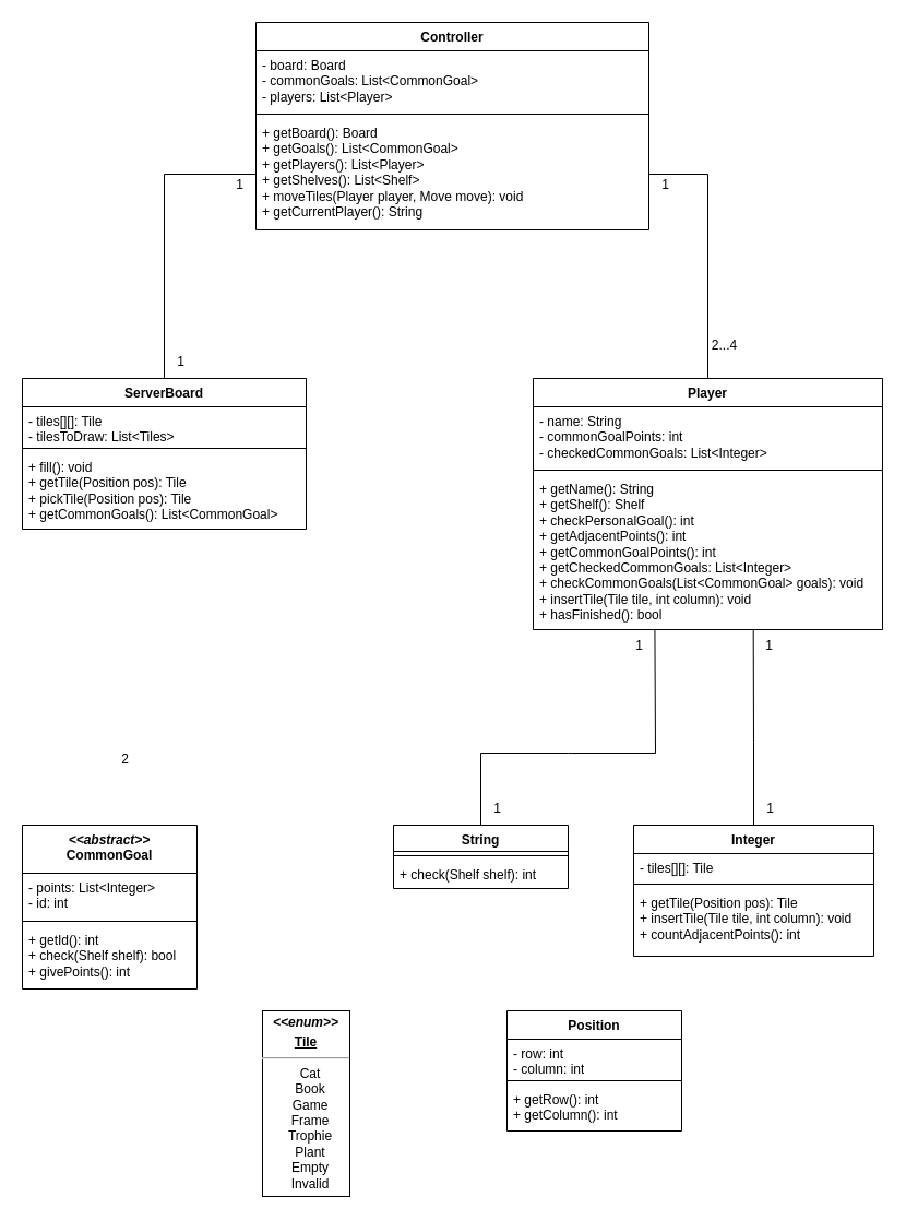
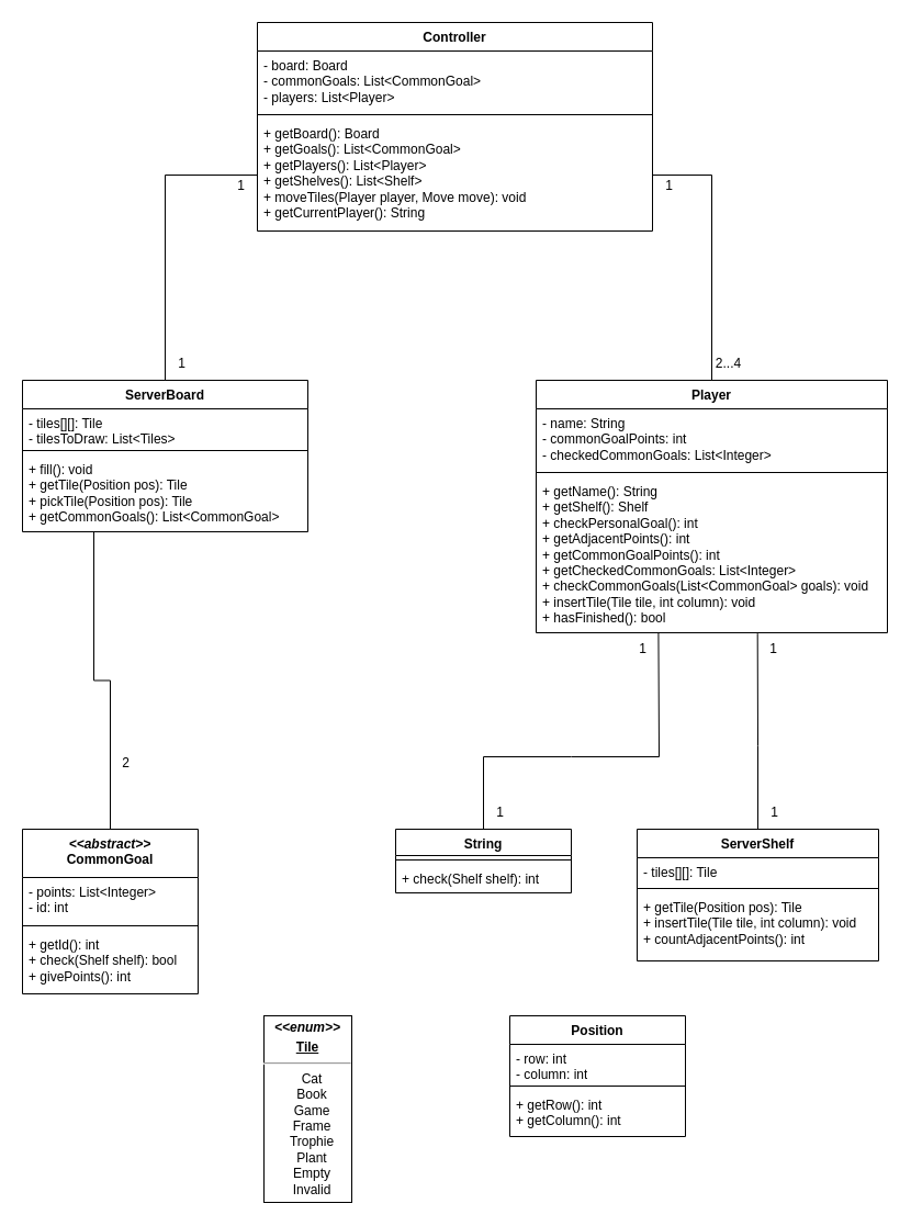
  <mxCell id="0" />
  <mxCell id="1" parent="0" />
  <mxCell id="2" value="Player" style="swimlane;fontStyle=1;align=center;verticalAlign=top;childLayout=stackLayout;horizontal=1;startSize=26;horizontalStack=0;resizeParent=1;resizeParentMax=0;resizeLast=0;collapsible=1;marginBottom=0;whiteSpace=wrap;html=1;" parent="1" vertex="1"><mxGeometry x="488" y="346" width="320" height="230" as="geometry" /></mxCell>
  <mxCell id="3" value="&lt;div&gt;- name: String&lt;/div&gt;&lt;div&gt;- commonGoalPoints: int&lt;/div&gt;&lt;div&gt;- checkedCommonGoals: List&amp;lt;Integer&amp;gt;&lt;br&gt;&lt;/div&gt;" style="text;strokeColor=none;fillColor=none;align=left;verticalAlign=top;spacingLeft=4;spacingRight=4;overflow=hidden;rotatable=0;points=[[0,0.5],[1,0.5]];portConstraint=eastwest;whiteSpace=wrap;html=1;" parent="2" vertex="1"><mxGeometry y="26" width="320" height="54" as="geometry" /></mxCell>
  <mxCell id="4" value="" style="line;strokeWidth=1;fillColor=none;align=left;verticalAlign=middle;spacingTop=-1;spacingLeft=3;spacingRight=3;rotatable=0;labelPosition=right;points=[];portConstraint=eastwest;strokeColor=inherit;" parent="2" vertex="1"><mxGeometry y="80" width="320" height="8" as="geometry" /></mxCell>
  <mxCell id="5" value="&lt;div&gt;+ getName(): String&lt;/div&gt;&lt;div&gt;+ getShelf(): Shelf&lt;/div&gt;&lt;div&gt;+ checkPersonalGoal(): int&lt;br&gt;&lt;/div&gt;&lt;div&gt;+ getAdjacentPoints(): int&lt;/div&gt;&lt;div&gt;+ getCommonGoalPoints(): int&lt;/div&gt;&lt;div&gt;+ getCheckedCommonGoals: List&amp;lt;Integer&amp;gt;&lt;/div&gt;&lt;div&gt;+ checkCommonGoals(List&amp;lt;CommonGoal&amp;gt; goals): void&lt;/div&gt;&lt;div&gt;+ insertTile(Tile tile, int column): void&lt;/div&gt;&lt;div&gt;+ hasFinished(): bool&lt;br&gt;&lt;/div&gt;" style="text;strokeColor=none;fillColor=none;align=left;verticalAlign=top;spacingLeft=4;spacingRight=4;overflow=hidden;rotatable=0;points=[[0,0.5],[1,0.5]];portConstraint=eastwest;whiteSpace=wrap;html=1;" parent="2" vertex="1"><mxGeometry y="88" width="320" height="142" as="geometry" /></mxCell>
+ <mxCell id="6" style="edgeStyle=orthogonalEdgeStyle;rounded=0;orthogonalLoop=1;jettySize=auto;html=1;exitX=0.25;exitY=1;exitDx=0;exitDy=0;entryX=0.5;entryY=0;entryDx=0;entryDy=0;endArrow=none;endFill=0;" parent="1" source="7" target="11" edge="1"><mxGeometry relative="1" as="geometry" /></mxCell>
  <mxCell id="7" value="ServerBoard" style="swimlane;fontStyle=1;align=center;verticalAlign=top;childLayout=stackLayout;horizontal=1;startSize=26;horizontalStack=0;resizeParent=1;resizeParentMax=0;resizeLast=0;collapsible=1;marginBottom=0;whiteSpace=wrap;html=1;" parent="1" vertex="1"><mxGeometry x="20" y="346" width="260" height="138" as="geometry" /></mxCell>
  <mxCell id="8" value="&lt;div&gt;- tiles[][]: Tile&lt;/div&gt;&lt;div&gt;- tilesToDraw: List&amp;lt;Tiles&amp;gt;&lt;/div&gt;" style="text;strokeColor=none;fillColor=none;align=left;verticalAlign=top;spacingLeft=4;spacingRight=4;overflow=hidden;rotatable=0;points=[[0,0.5],[1,0.5]];portConstraint=eastwest;whiteSpace=wrap;html=1;" parent="7" vertex="1"><mxGeometry y="26" width="260" height="34" as="geometry" /></mxCell>
  <mxCell id="9" value="" style="line;strokeWidth=1;fillColor=none;align=left;verticalAlign=middle;spacingTop=-1;spacingLeft=3;spacingRight=3;rotatable=0;labelPosition=right;points=[];portConstraint=eastwest;strokeColor=inherit;" parent="7" vertex="1"><mxGeometry y="60" width="260" height="8" as="geometry" /></mxCell>
  <mxCell id="10" value="&lt;div&gt;+ fill(): void&lt;/div&gt;&lt;div&gt;+ getTile(Position pos): Tile&lt;br&gt;&lt;/div&gt;&lt;div&gt;+ pickTile(Position pos): Tile&lt;/div&gt;&lt;div&gt;+ getCommonGoals(): List&amp;lt;CommonGoal&amp;gt;&lt;br&gt;&lt;/div&gt;&lt;div&gt;&lt;br&gt;&lt;/div&gt;" style="text;strokeColor=none;fillColor=none;align=left;verticalAlign=top;spacingLeft=4;spacingRight=4;overflow=hidden;rotatable=0;points=[[0,0.5],[1,0.5]];portConstraint=eastwest;whiteSpace=wrap;html=1;" parent="7" vertex="1"><mxGeometry y="68" width="260" height="70" as="geometry" /></mxCell>
  <mxCell id="11" value="&lt;div&gt;&lt;i&gt;&amp;lt;&amp;lt;abstract&amp;gt;&amp;gt;&lt;/i&gt;&lt;br&gt;&lt;/div&gt;&lt;div&gt;CommonGoal&lt;br&gt;&lt;/div&gt;" style="swimlane;fontStyle=1;align=center;verticalAlign=top;childLayout=stackLayout;horizontal=1;startSize=44;horizontalStack=0;resizeParent=1;resizeParentMax=0;resizeLast=0;collapsible=1;marginBottom=0;whiteSpace=wrap;html=1;" parent="1" vertex="1"><mxGeometry x="20" y="755" width="160" height="150" as="geometry" /></mxCell>
  <mxCell id="12" value="&lt;div&gt;- points: List&amp;lt;Integer&amp;gt;&lt;/div&gt;&lt;div&gt;- id: int&lt;br&gt;&lt;/div&gt;" style="text;strokeColor=none;fillColor=none;align=left;verticalAlign=top;spacingLeft=4;spacingRight=4;overflow=hidden;rotatable=0;points=[[0,0.5],[1,0.5]];portConstraint=eastwest;whiteSpace=wrap;html=1;" parent="11" vertex="1"><mxGeometry y="44" width="160" height="40" as="geometry" /></mxCell>
  <mxCell id="13" value="" style="line;strokeWidth=1;fillColor=none;align=left;verticalAlign=middle;spacingTop=-1;spacingLeft=3;spacingRight=3;rotatable=0;labelPosition=right;points=[];portConstraint=eastwest;strokeColor=inherit;" parent="11" vertex="1"><mxGeometry y="84" width="160" height="8" as="geometry" /></mxCell>
  <mxCell id="14" value="&lt;div&gt;+ getId(): int&lt;br&gt;&lt;/div&gt;&lt;div&gt;+ check(Shelf shelf): bool&lt;/div&gt;&lt;div&gt;+ givePoints(): int&lt;br&gt;&lt;/div&gt;" style="text;strokeColor=none;fillColor=none;align=left;verticalAlign=top;spacingLeft=4;spacingRight=4;overflow=hidden;rotatable=0;points=[[0,0.5],[1,0.5]];portConstraint=eastwest;whiteSpace=wrap;html=1;" parent="11" vertex="1"><mxGeometry y="92" width="160" height="58" as="geometry" /></mxCell>
- <mxCell id="15" value="Integer" style="swimlane;fontStyle=1;align=center;verticalAlign=top;childLayout=stackLayout;horizontal=1;startSize=26;horizontalStack=0;resizeParent=1;resizeParentMax=0;resizeLast=0;collapsible=1;marginBottom=0;whiteSpace=wrap;html=1;" parent="1" vertex="1"><mxGeometry x="580" y="755" width="220" height="120" as="geometry" /></mxCell>
+ <mxCell id="15" value="ServerShelf" style="swimlane;fontStyle=1;align=center;verticalAlign=top;childLayout=stackLayout;horizontal=1;startSize=26;horizontalStack=0;resizeParent=1;resizeParentMax=0;resizeLast=0;collapsible=1;marginBottom=0;whiteSpace=wrap;html=1;" parent="1" vertex="1"><mxGeometry x="580" y="755" width="220" height="120" as="geometry" /></mxCell>
  <mxCell id="16" value="- tiles[][]: Tile" style="text;strokeColor=none;fillColor=none;align=left;verticalAlign=top;spacingLeft=4;spacingRight=4;overflow=hidden;rotatable=0;points=[[0,0.5],[1,0.5]];portConstraint=eastwest;whiteSpace=wrap;html=1;" parent="15" vertex="1"><mxGeometry y="26" width="220" height="24" as="geometry" /></mxCell>
  <mxCell id="17" value="" style="line;strokeWidth=1;fillColor=none;align=left;verticalAlign=middle;spacingTop=-1;spacingLeft=3;spacingRight=3;rotatable=0;labelPosition=right;points=[];portConstraint=eastwest;strokeColor=inherit;" parent="15" vertex="1"><mxGeometry y="50" width="220" height="8" as="geometry" /></mxCell>
  <mxCell id="18" value="&lt;div&gt;+ getTile(Position pos): Tile&lt;/div&gt;&lt;div&gt;+ insertTile(Tile tile, int column): void&lt;/div&gt;&lt;div&gt;+ countAdjacentPoints(): int&lt;br&gt;&lt;/div&gt;" style="text;strokeColor=none;fillColor=none;align=left;verticalAlign=top;spacingLeft=4;spacingRight=4;overflow=hidden;rotatable=0;points=[[0,0.5],[1,0.5]];portConstraint=eastwest;whiteSpace=wrap;html=1;" parent="15" vertex="1"><mxGeometry y="58" width="220" height="62" as="geometry" /></mxCell>
  <mxCell id="19" value="&lt;div&gt;String&lt;br&gt;&lt;/div&gt;" style="swimlane;fontStyle=1;align=center;verticalAlign=top;childLayout=stackLayout;horizontal=1;startSize=24;horizontalStack=0;resizeParent=1;resizeParentMax=0;resizeLast=0;collapsible=1;marginBottom=0;whiteSpace=wrap;html=1;" parent="1" vertex="1"><mxGeometry x="360" y="755" width="160" height="58" as="geometry" /></mxCell>
  <mxCell id="20" value="" style="line;strokeWidth=1;fillColor=none;align=left;verticalAlign=middle;spacingTop=-1;spacingLeft=3;spacingRight=3;rotatable=0;labelPosition=right;points=[];portConstraint=eastwest;strokeColor=inherit;" parent="19" vertex="1"><mxGeometry y="24" width="160" height="8" as="geometry" /></mxCell>
  <mxCell id="21" value="+ check(Shelf shelf): int" style="text;strokeColor=none;fillColor=none;align=left;verticalAlign=top;spacingLeft=4;spacingRight=4;overflow=hidden;rotatable=0;points=[[0,0.5],[1,0.5]];portConstraint=eastwest;whiteSpace=wrap;html=1;" parent="19" vertex="1"><mxGeometry y="32" width="160" height="26" as="geometry" /></mxCell>
  <mxCell id="22" value="Controller" style="swimlane;fontStyle=1;align=center;verticalAlign=top;childLayout=stackLayout;horizontal=1;startSize=26;horizontalStack=0;resizeParent=1;resizeParentMax=0;resizeLast=0;collapsible=1;marginBottom=0;whiteSpace=wrap;html=1;" parent="1" vertex="1"><mxGeometry x="234" y="20" width="360" height="190" as="geometry" /></mxCell>
  <mxCell id="23" value="&lt;div&gt;- board: Board&lt;/div&gt;&lt;div&gt;- commonGoals: List&amp;lt;CommonGoal&amp;gt;&lt;/div&gt;&lt;div&gt;- players: List&amp;lt;Player&amp;gt;&lt;/div&gt;" style="text;strokeColor=none;fillColor=none;align=left;verticalAlign=top;spacingLeft=4;spacingRight=4;overflow=hidden;rotatable=0;points=[[0,0.5],[1,0.5]];portConstraint=eastwest;whiteSpace=wrap;html=1;" parent="22" vertex="1"><mxGeometry y="26" width="360" height="54" as="geometry" /></mxCell>
  <mxCell id="24" value="" style="line;strokeWidth=1;fillColor=none;align=left;verticalAlign=middle;spacingTop=-1;spacingLeft=3;spacingRight=3;rotatable=0;labelPosition=right;points=[];portConstraint=eastwest;strokeColor=inherit;" parent="22" vertex="1"><mxGeometry y="80" width="360" height="8" as="geometry" /></mxCell>
  <mxCell id="25" value="&lt;div&gt;+ getBoard(): Board&lt;/div&gt;&lt;div&gt;+ getGoals(): List&amp;lt;CommonGoal&amp;gt;&lt;/div&gt;&lt;div&gt;+ getPlayers(): List&amp;lt;Player&amp;gt;&lt;/div&gt;&lt;div&gt;+ getShelves(): List&amp;lt;Shelf&amp;gt;&lt;/div&gt;&lt;div&gt;+ moveTiles(Player player, Move move): void&lt;/div&gt;&lt;div&gt;+ getCurrentPlayer(): String&lt;/div&gt;&lt;div&gt;&lt;br&gt;&lt;/div&gt;" style="text;strokeColor=none;fillColor=none;align=left;verticalAlign=top;spacingLeft=4;spacingRight=4;overflow=hidden;rotatable=0;points=[[0,0.5],[1,0.5]];portConstraint=eastwest;whiteSpace=wrap;html=1;" parent="22" vertex="1"><mxGeometry y="88" width="360" height="102" as="geometry" /></mxCell>
  <mxCell id="26" style="edgeStyle=orthogonalEdgeStyle;rounded=0;orthogonalLoop=1;jettySize=auto;html=1;exitX=1;exitY=0.5;exitDx=0;exitDy=0;entryX=0.5;entryY=0;entryDx=0;entryDy=0;endArrow=none;endFill=0;" parent="1" source="25" target="2" edge="1"><mxGeometry relative="1" as="geometry" /></mxCell>
  <mxCell id="27" value="&lt;div&gt;1&lt;/div&gt;" style="text;html=1;align=center;verticalAlign=middle;resizable=0;points=[[0,0.5,0,0,0]];autosize=1;strokeColor=none;fillColor=none;" parent="1" vertex="1"><mxGeometry x="594" y="154" width="30" height="30" as="geometry" /></mxCell>
- <mxCell id="28" value="2...4" style="text;html=1;align=center;verticalAlign=middle;resizable=0;points=[];autosize=1;strokeColor=none;fillColor=none;" parent="1" vertex="1"><mxGeometry x="638" y="301" width="50" height="30" as="geometry" /></mxCell>
+ <mxCell id="28" value="2...4" style="text;html=1;align=center;verticalAlign=middle;resizable=0;points=[];autosize=1;strokeColor=none;fillColor=none;" parent="1" vertex="1"><mxGeometry x="638" y="316" width="50" height="30" as="geometry" /></mxCell>
  <mxCell id="29" style="edgeStyle=orthogonalEdgeStyle;rounded=0;orthogonalLoop=1;jettySize=auto;html=1;exitX=0;exitY=0.5;exitDx=0;exitDy=0;entryX=0.5;entryY=0;entryDx=0;entryDy=0;endArrow=none;endFill=0;" parent="1" source="25" target="7" edge="1"><mxGeometry relative="1" as="geometry" /></mxCell>
  <mxCell id="30" value="1" style="text;html=1;align=center;verticalAlign=middle;resizable=0;points=[];autosize=1;strokeColor=none;fillColor=none;" parent="1" vertex="1"><mxGeometry x="150" y="316" width="30" height="30" as="geometry" /></mxCell>
  <mxCell id="31" value="1" style="text;html=1;align=center;verticalAlign=middle;resizable=0;points=[];autosize=1;strokeColor=none;fillColor=none;" parent="1" vertex="1"><mxGeometry x="204" y="154" width="30" height="30" as="geometry" /></mxCell>
  <mxCell id="32" value="2" style="text;html=1;align=center;verticalAlign=middle;resizable=0;points=[];autosize=1;strokeColor=none;fillColor=none;" parent="1" vertex="1"><mxGeometry x="99" y="680" width="30" height="30" as="geometry" /></mxCell>
  <mxCell id="33" value="" style="endArrow=none;endFill=0;endSize=12;html=1;rounded=0;entryX=0.5;entryY=0;entryDx=0;entryDy=0;exitX=0.023;exitY=0.021;exitDx=0;exitDy=0;exitPerimeter=0;" parent="1" source="34" target="15" edge="1"><mxGeometry width="160" relative="1" as="geometry"><mxPoint x="690" y="629" as="sourcePoint" /><mxPoint x="640" y="699" as="targetPoint" /><Array as="points"><mxPoint x="690" y="679" /></Array></mxGeometry></mxCell>
  <mxCell id="34" value="&lt;div&gt;1&lt;/div&gt;" style="text;html=1;align=center;verticalAlign=middle;resizable=0;points=[];autosize=1;strokeColor=none;fillColor=none;" parent="1" vertex="1"><mxGeometry x="689" y="576" width="30" height="30" as="geometry" /></mxCell>
  <mxCell id="35" value="&lt;div&gt;1&lt;/div&gt;" style="text;html=1;align=center;verticalAlign=middle;resizable=0;points=[];autosize=1;strokeColor=none;fillColor=none;" parent="1" vertex="1"><mxGeometry x="690" y="725" width="30" height="30" as="geometry" /></mxCell>
  <mxCell id="36" value="" style="endArrow=none;endFill=0;endSize=12;html=1;rounded=0;entryX=0.5;entryY=0;entryDx=0;entryDy=0;exitX=0.981;exitY=0.005;exitDx=0;exitDy=0;exitPerimeter=0;" parent="1" source="38" target="19" edge="1"><mxGeometry width="160" relative="1" as="geometry"><mxPoint x="360" y="689" as="sourcePoint" /><mxPoint x="520" y="689" as="targetPoint" /><Array as="points"><mxPoint x="600" y="689" /><mxPoint x="520" y="689" /><mxPoint x="440" y="689" /></Array></mxGeometry></mxCell>
  <mxCell id="37" value="&lt;div&gt;1&lt;/div&gt;" style="text;html=1;align=center;verticalAlign=middle;resizable=0;points=[];autosize=1;strokeColor=none;fillColor=none;" parent="1" vertex="1"><mxGeometry x="440" y="725" width="30" height="30" as="geometry" /></mxCell>
  <mxCell id="38" value="&lt;div&gt;1&lt;/div&gt;" style="text;html=1;align=center;verticalAlign=middle;resizable=0;points=[];autosize=1;strokeColor=none;fillColor=none;" parent="1" vertex="1"><mxGeometry x="570" y="576" width="30" height="30" as="geometry" /></mxCell>
  <mxCell id="39" value="&lt;p style=&quot;margin: 4px 0px 0px; text-align: center;&quot;&gt;&lt;b&gt;&lt;i&gt;&amp;lt;&amp;lt;enum&amp;gt;&amp;gt;&lt;/i&gt;&lt;/b&gt;&lt;/p&gt;&lt;p style=&quot;margin:0px;margin-top:4px;text-align:center;text-decoration:underline;&quot;&gt;&lt;b&gt;Tile&lt;br&gt;&lt;/b&gt;&lt;/p&gt;&lt;hr&gt;&lt;p style=&quot;margin:0px;margin-left:8px;&quot; align=&quot;center&quot;&gt;Cat&lt;/p&gt;&lt;p style=&quot;margin:0px;margin-left:8px;&quot; align=&quot;center&quot;&gt;Book&lt;/p&gt;&lt;p style=&quot;margin:0px;margin-left:8px;&quot; align=&quot;center&quot;&gt;Game&lt;/p&gt;&lt;p style=&quot;margin:0px;margin-left:8px;&quot; align=&quot;center&quot;&gt;Frame&lt;/p&gt;&lt;p style=&quot;margin:0px;margin-left:8px;&quot; align=&quot;center&quot;&gt;Trophie&lt;/p&gt;&lt;p style=&quot;margin:0px;margin-left:8px;&quot; align=&quot;center&quot;&gt;Plant&lt;/p&gt;&lt;p style=&quot;margin:0px;margin-left:8px;&quot; align=&quot;center&quot;&gt;Empty&lt;/p&gt;&lt;p style=&quot;margin:0px;margin-left:8px;&quot; align=&quot;center&quot;&gt;Invalid&lt;br&gt;&lt;/p&gt;" style="verticalAlign=top;align=left;overflow=fill;fontSize=12;fontFamily=Helvetica;html=1;whiteSpace=wrap;" parent="1" vertex="1"><mxGeometry x="240" y="925" width="80" height="170" as="geometry" /></mxCell>
  <mxCell id="40" value="Position" style="swimlane;fontStyle=1;align=center;verticalAlign=top;childLayout=stackLayout;horizontal=1;startSize=26;horizontalStack=0;resizeParent=1;resizeParentMax=0;resizeLast=0;collapsible=1;marginBottom=0;whiteSpace=wrap;html=1;" parent="1" vertex="1"><mxGeometry x="464" y="925" width="160" height="110" as="geometry" /></mxCell>
  <mxCell id="41" value="&lt;div&gt;- row: int&lt;/div&gt;&lt;div&gt;- column: int&lt;br&gt;&lt;/div&gt;" style="text;strokeColor=none;fillColor=none;align=left;verticalAlign=top;spacingLeft=4;spacingRight=4;overflow=hidden;rotatable=0;points=[[0,0.5],[1,0.5]];portConstraint=eastwest;whiteSpace=wrap;html=1;" parent="40" vertex="1"><mxGeometry y="26" width="160" height="34" as="geometry" /></mxCell>
  <mxCell id="42" value="" style="line;strokeWidth=1;fillColor=none;align=left;verticalAlign=middle;spacingTop=-1;spacingLeft=3;spacingRight=3;rotatable=0;labelPosition=right;points=[];portConstraint=eastwest;strokeColor=inherit;" parent="40" vertex="1"><mxGeometry y="60" width="160" height="8" as="geometry" /></mxCell>
  <mxCell id="43" value="&lt;div&gt;+ getRow(): int&lt;/div&gt;&lt;div&gt;+ getColumn(): int&lt;br&gt;&lt;/div&gt;" style="text;strokeColor=none;fillColor=none;align=left;verticalAlign=top;spacingLeft=4;spacingRight=4;overflow=hidden;rotatable=0;points=[[0,0.5],[1,0.5]];portConstraint=eastwest;whiteSpace=wrap;html=1;" parent="40" vertex="1"><mxGeometry y="68" width="160" height="42" as="geometry" /></mxCell>
